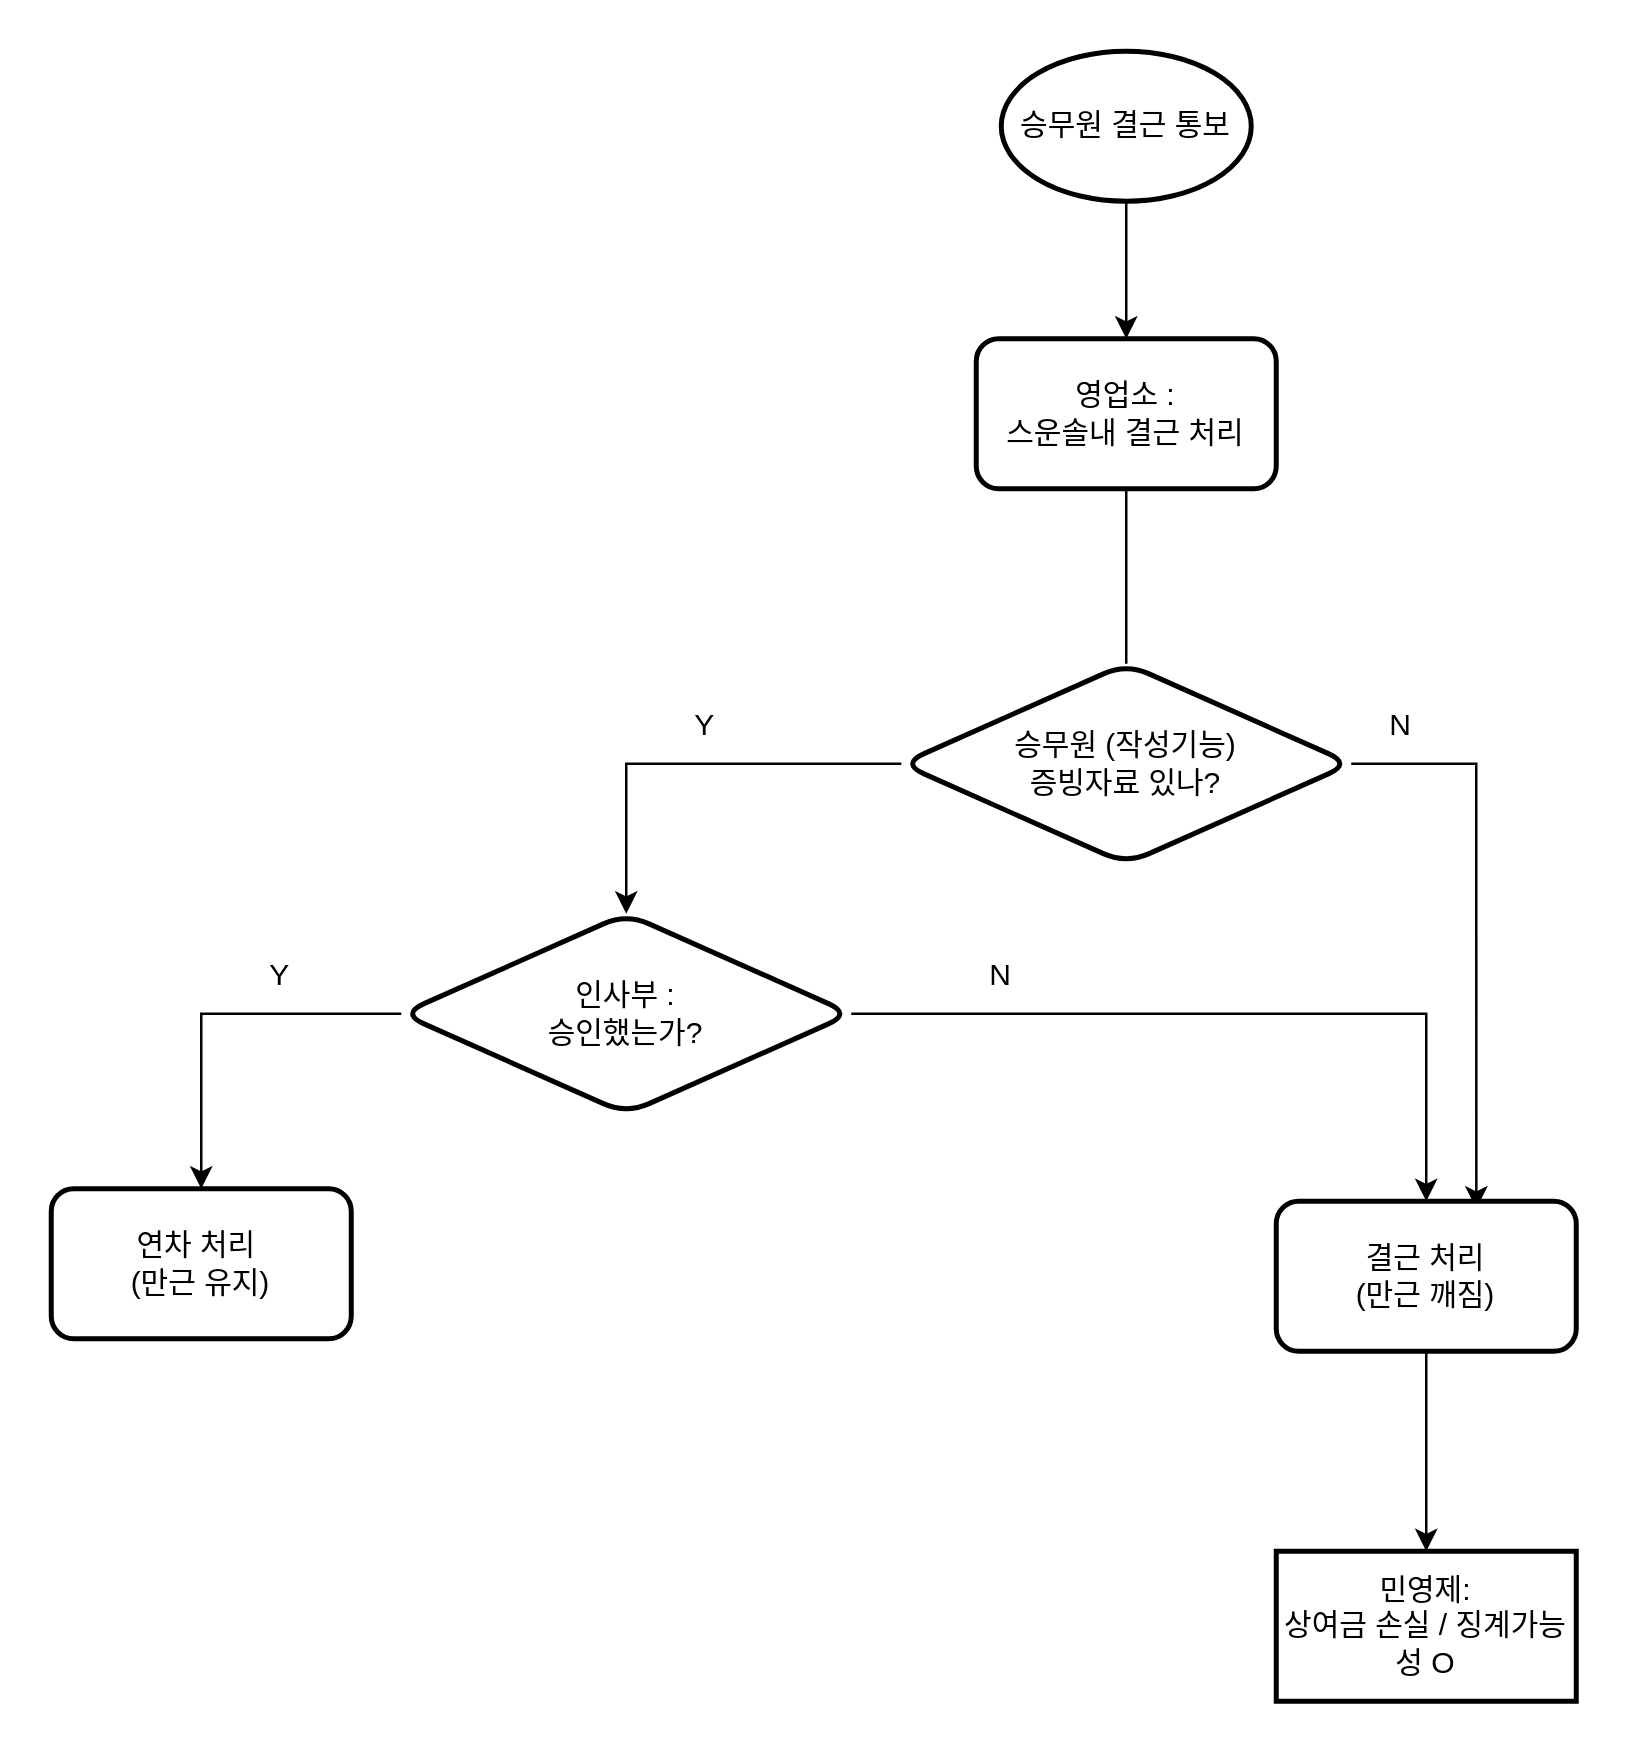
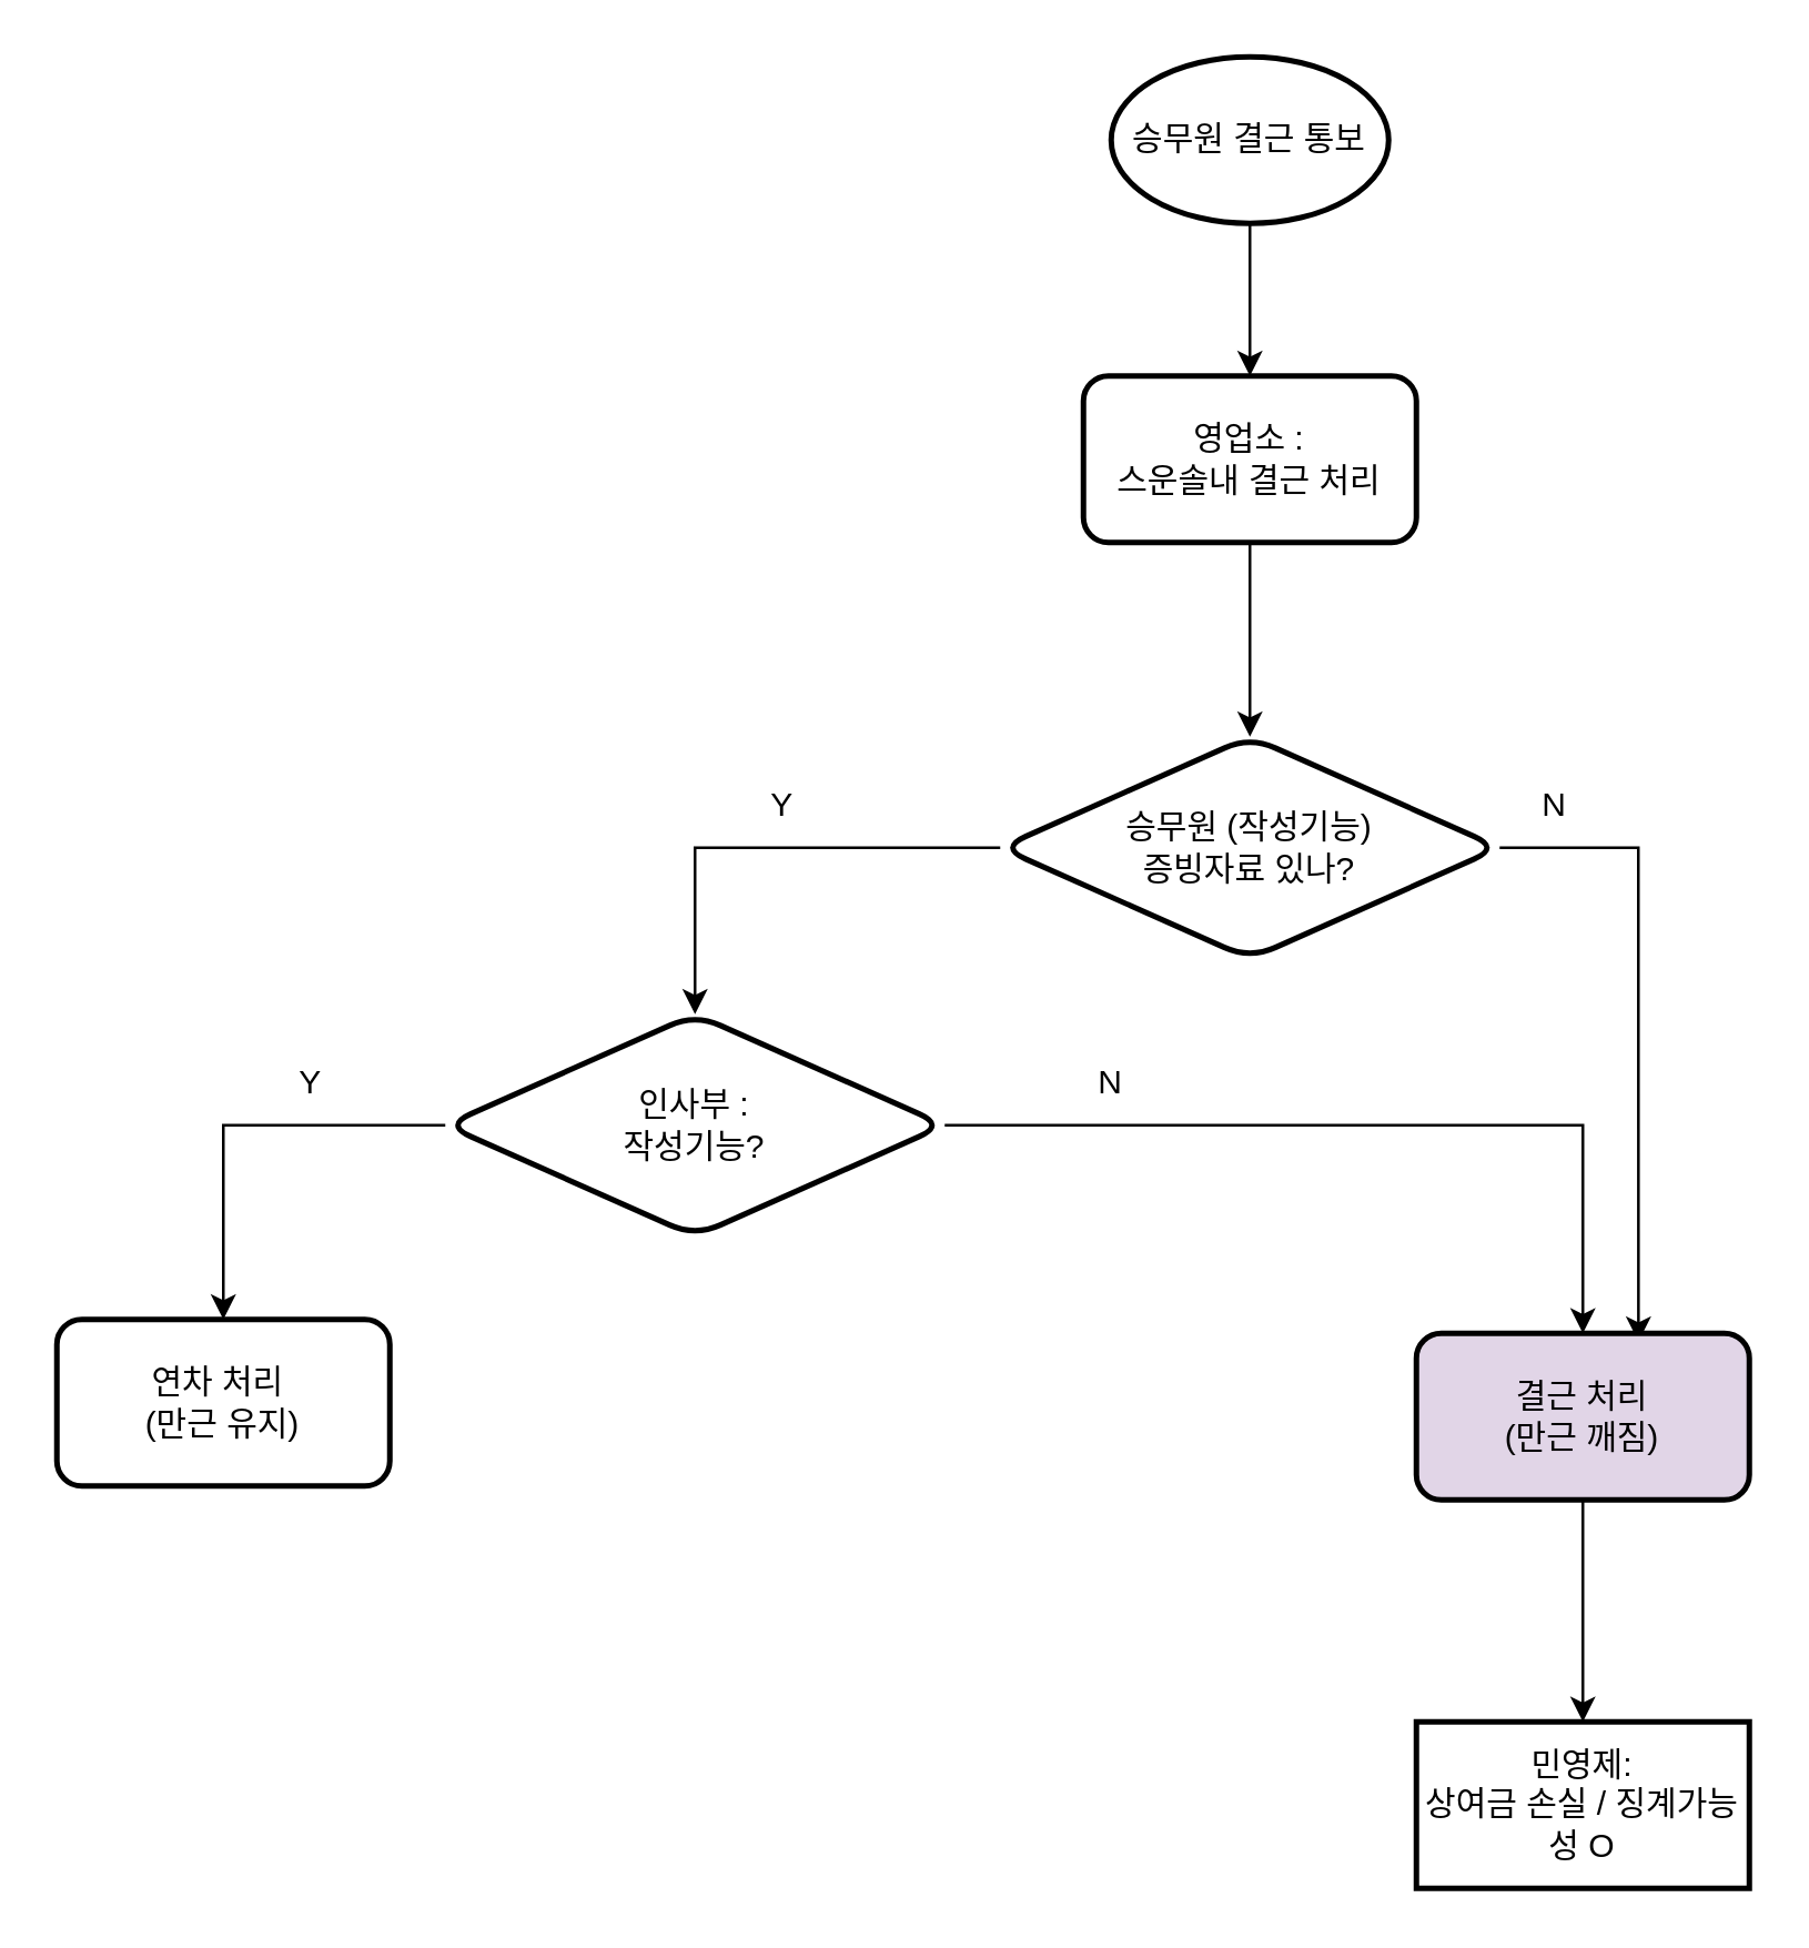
  <mxCell id="0" />
  <mxCell id="1" parent="0" />
  <mxCell id="2" value="" style="edgeStyle=orthogonalEdgeStyle;rounded=0;orthogonalLoop=1;jettySize=auto;html=1;" edge="1" parent="1" source="3" target="5"><mxGeometry relative="1" as="geometry" /></mxCell>
  <mxCell id="3" value="승무원 결근 통보" style="strokeWidth=2;html=1;shape=mxgraph.flowchart.start_1;whiteSpace=wrap;" vertex="1" parent="1"><mxGeometry x="400" y="20" width="100" height="60" as="geometry" /></mxCell>
- <mxCell id="4" value="" style="edgeStyle=orthogonalEdgeStyle;rounded=0;orthogonalLoop=1;jettySize=auto;html=1;endArrow=none;" edge="1" parent="1" source="5" target="8"><mxGeometry relative="1" as="geometry" /></mxCell>
+ <mxCell id="4" value="" style="edgeStyle=orthogonalEdgeStyle;rounded=0;orthogonalLoop=1;jettySize=auto;html=1;" edge="1" parent="1" source="5" target="8"><mxGeometry relative="1" as="geometry" /></mxCell>
  <mxCell id="5" value="영업소 :&lt;br&gt;스운솔내 결근 처리" style="rounded=1;whiteSpace=wrap;html=1;strokeWidth=2;" vertex="1" parent="1"><mxGeometry x="390" y="135" width="120" height="60" as="geometry" /></mxCell>
  <mxCell id="6" value="" style="edgeStyle=orthogonalEdgeStyle;rounded=0;orthogonalLoop=1;jettySize=auto;html=1;" edge="1" parent="1" source="8" target="11"><mxGeometry relative="1" as="geometry" /></mxCell>
  <mxCell id="7" value="" style="edgeStyle=orthogonalEdgeStyle;rounded=0;orthogonalLoop=1;jettySize=auto;html=1;entryX=0.667;entryY=0.05;entryDx=0;entryDy=0;entryPerimeter=0;" edge="1" parent="1" source="8" target="14"><mxGeometry relative="1" as="geometry"><mxPoint x="590" y="475" as="targetPoint" /><Array as="points"><mxPoint x="590" y="305" /></Array></mxGeometry></mxCell>
  <mxCell id="8" value="승무원 (작성기능)&lt;div&gt;증빙자료 있나?&lt;/div&gt;" style="rhombus;whiteSpace=wrap;html=1;rounded=1;strokeWidth=2;" vertex="1" parent="1"><mxGeometry x="360" y="265" width="180" height="80" as="geometry" /></mxCell>
  <mxCell id="9" value="" style="edgeStyle=orthogonalEdgeStyle;rounded=0;orthogonalLoop=1;jettySize=auto;html=1;" edge="1" parent="1" source="11" target="12"><mxGeometry relative="1" as="geometry" /></mxCell>
  <mxCell id="10" value="" style="edgeStyle=orthogonalEdgeStyle;rounded=0;orthogonalLoop=1;jettySize=auto;html=1;" edge="1" parent="1" source="11" target="14"><mxGeometry relative="1" as="geometry" /></mxCell>
- <mxCell id="11" value="인사부 :&lt;br&gt;승인했는가?" style="rhombus;whiteSpace=wrap;html=1;rounded=1;strokeWidth=2;" vertex="1" parent="1"><mxGeometry x="160" y="365" width="180" height="80" as="geometry" /></mxCell>
+ <mxCell id="11" value="인사부 :&lt;br&gt;작성기능?" style="rhombus;whiteSpace=wrap;html=1;rounded=1;strokeWidth=2;" vertex="1" parent="1"><mxGeometry x="160" y="365" width="180" height="80" as="geometry" /></mxCell>
  <mxCell id="12" value="연차 처리&amp;nbsp;&lt;br&gt;(만근 유지)" style="whiteSpace=wrap;html=1;rounded=1;strokeWidth=2;" vertex="1" parent="1"><mxGeometry x="20" y="475" width="120" height="60" as="geometry" /></mxCell>
  <mxCell id="13" value="" style="edgeStyle=orthogonalEdgeStyle;rounded=0;orthogonalLoop=1;jettySize=auto;html=1;" edge="1" parent="1" source="14" target="15"><mxGeometry relative="1" as="geometry" /></mxCell>
- <mxCell id="14" value="결근 처리&lt;br&gt;(만근 깨짐)" style="whiteSpace=wrap;html=1;rounded=1;strokeWidth=2;" vertex="1" parent="1"><mxGeometry x="510" y="480" width="120" height="60" as="geometry" /></mxCell>
+ <mxCell id="14" value="결근 처리&lt;br&gt;(만근 깨짐)" style="whiteSpace=wrap;html=1;rounded=1;strokeWidth=2;fillColor=#e1d5e7;" vertex="1" parent="1"><mxGeometry x="510" y="480" width="120" height="60" as="geometry" /></mxCell>
  <mxCell id="15" value="민영제:&lt;div&gt;상여금 손실 / 징계가능성 O&lt;/div&gt;" style="whiteSpace=wrap;html=1;strokeWidth=2;rounded=0;" vertex="1" parent="1"><mxGeometry x="510" y="620" width="120" height="60" as="geometry" /></mxCell>
  <mxCell id="16" value="&amp;nbsp;Y" style="text;html=1;align=center;verticalAlign=middle;whiteSpace=wrap;rounded=0;" vertex="1" parent="1"><mxGeometry x="250" y="275" width="60" height="30" as="geometry" /></mxCell>
  <mxCell id="17" value="&amp;nbsp;Y" style="text;html=1;align=center;verticalAlign=middle;whiteSpace=wrap;rounded=0;" vertex="1" parent="1"><mxGeometry x="80" y="375" width="60" height="30" as="geometry" /></mxCell>
  <mxCell id="18" value="N" style="text;html=1;align=center;verticalAlign=middle;whiteSpace=wrap;rounded=0;" vertex="1" parent="1"><mxGeometry x="530" y="275" width="60" height="30" as="geometry" /></mxCell>
  <mxCell id="19" value="N" style="text;html=1;align=center;verticalAlign=middle;whiteSpace=wrap;rounded=0;" vertex="1" parent="1"><mxGeometry x="370" y="375" width="60" height="30" as="geometry" /></mxCell>
